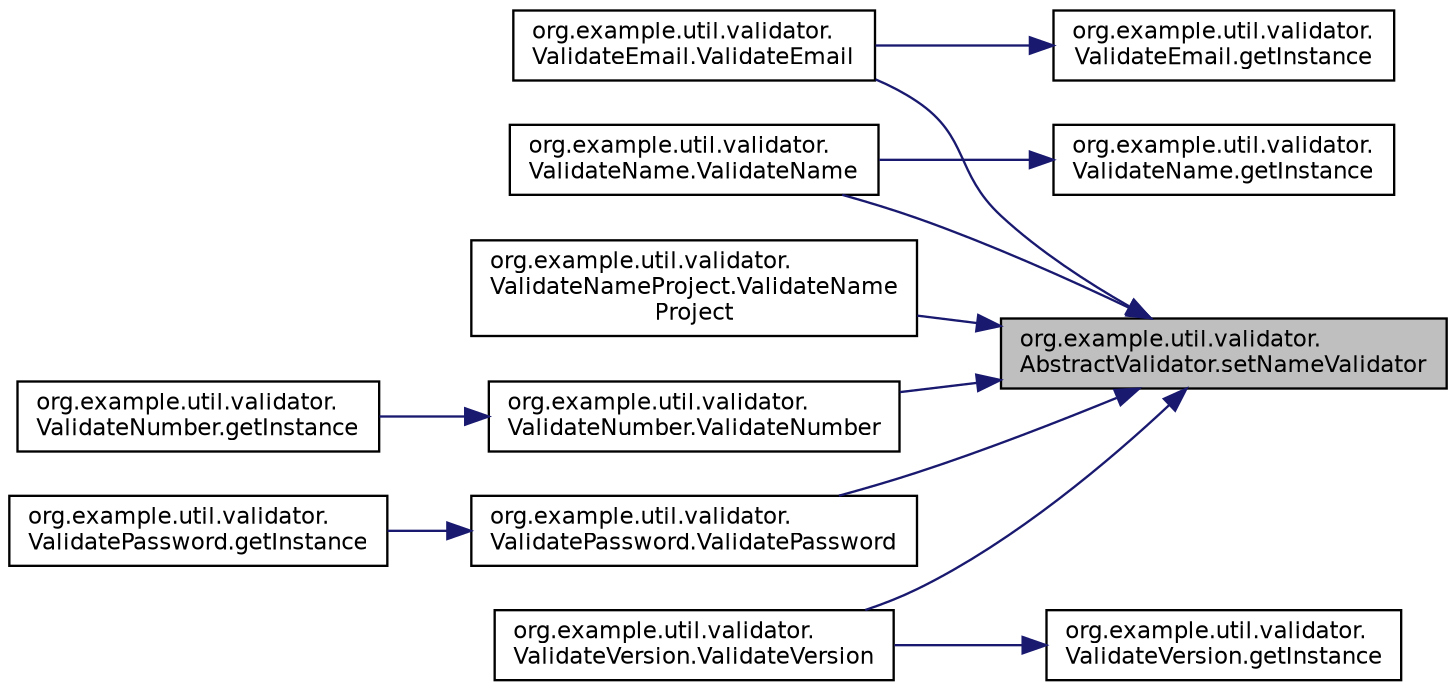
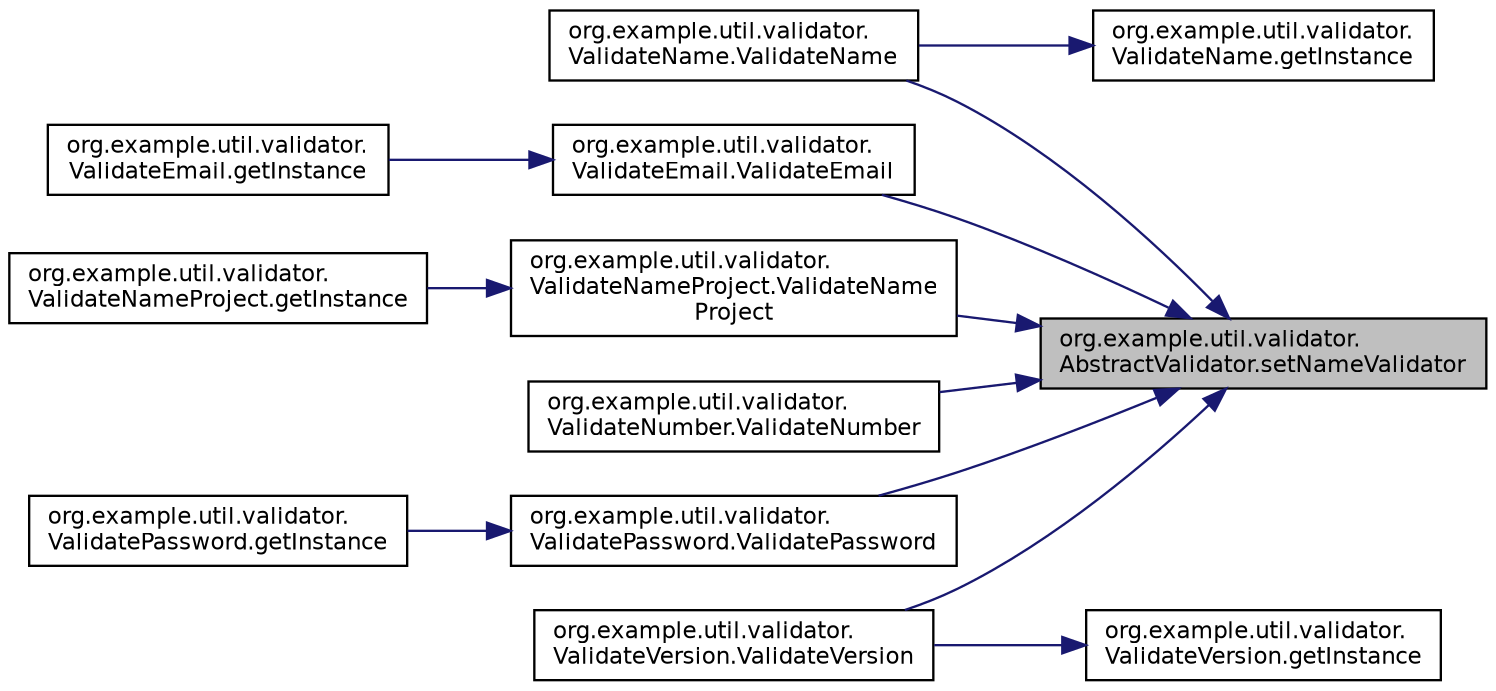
  digraph {
    fontname="DejaVu Sans"
    rankdir=RL
    node [color=black fillcolor=white fontname="DejaVu Sans" fontsize=10 shape=record style=filled]
    edge [color=midnightblue dir=back fontname="DejaVu Sans" fontsize=10 labelfontname=Helvetica labelfontsize=10 style=solid]
    n1 [fillcolor=grey75 fontcolor=black height=0.2 label="org.example.util.validator.\lAbstractValidator.setNameValidator" width=0.4]
    n2 [height=0.2 label="org.example.util.validator.\lValidateEmail.ValidateEmail" width=0.4]
    n3 [height=0.2 label="org.example.util.validator.\lValidateName.ValidateName" width=0.4]
    n4 [height=0.2 label="org.example.util.validator.\lValidateNameProject.ValidateName\lProject" width=0.4]
    n5 [height=0.2 label="org.example.util.validator.\lValidateNumber.ValidateNumber" width=0.4]
    n6 [height=0.2 label="org.example.util.validator.\lValidatePassword.ValidatePassword" width=0.4]
    n7 [height=0.2 label="org.example.util.validator.\lValidateVersion.ValidateVersion" width=0.4]
    n8 [height=0.2 label="org.example.util.validator.\lValidateEmail.getInstance" width=0.4]
-   n10 [height=0.2 label="org.example.util.validator.\lValidateNumber.getInstance" width=0.4]
+   n9 [height=0.2 label="org.example.util.validator.\lValidateNameProject.getInstance" width=0.4]
    n11 [height=0.2 label="org.example.util.validator.\lValidatePassword.getInstance" width=0.4]
    n12 [height=0.2 label="org.example.util.validator.\lValidateName.getInstance" width=0.4]
    n13 [height=0.2 label="org.example.util.validator.\lValidateVersion.getInstance" width=0.4]
    n1 -> n2
    n1 -> n3
    n1 -> n4
    n1 -> n5
    n1 -> n6
    n1 -> n7
-   n8 -> n2
-   n5 -> n10
+   n2 -> n8
+   n4 -> n9
    n6 -> n11
    n12 -> n3
    n13 -> n7
  }
